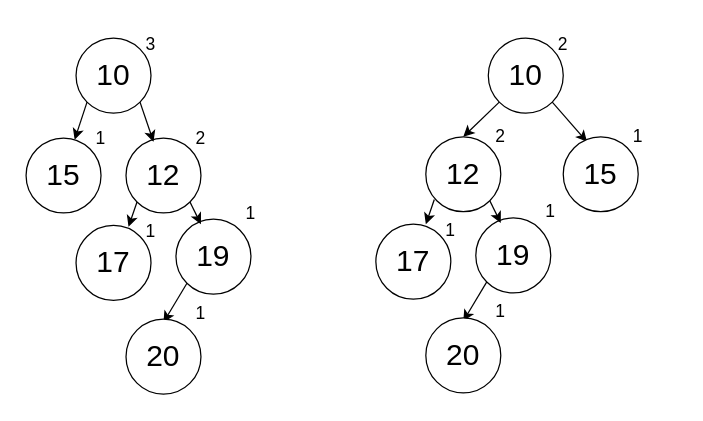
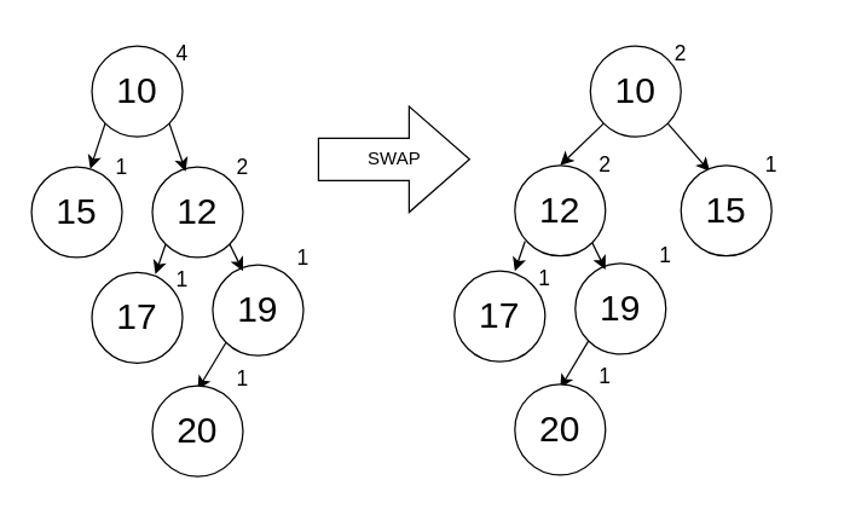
  <mxCell id="0" />
  <mxCell id="1" parent="0" />
  <mxCell id="2" style="edgeStyle=none;rounded=0;orthogonalLoop=1;jettySize=auto;html=1;exitX=0;exitY=1;exitDx=0;exitDy=0;entryX=0;entryY=0.75;entryDx=0;entryDy=0;fontSize=14;" parent="1" source="3" target="6" edge="1"><mxGeometry relative="1" as="geometry" /></mxCell>
  <mxCell id="3" value="&lt;font style=&quot;font-size: 24px&quot;&gt;19&lt;/font&gt;" style="ellipse;whiteSpace=wrap;html=1;aspect=fixed;" parent="1" vertex="1"><mxGeometry x="140" y="175" width="60" height="60" as="geometry" /></mxCell>
  <mxCell id="4" value="1" style="text;html=1;strokeColor=none;fillColor=none;align=center;verticalAlign=middle;whiteSpace=wrap;rounded=0;fontSize=14;" parent="1" vertex="1"><mxGeometry x="170" y="155" width="60" height="30" as="geometry" /></mxCell>
  <mxCell id="5" value="&lt;font style=&quot;font-size: 24px&quot;&gt;20&lt;/font&gt;" style="ellipse;whiteSpace=wrap;html=1;aspect=fixed;" parent="1" vertex="1"><mxGeometry x="100" y="255" width="60" height="60" as="geometry" /></mxCell>
  <mxCell id="6" value="1" style="text;html=1;strokeColor=none;fillColor=none;align=center;verticalAlign=middle;whiteSpace=wrap;rounded=0;fontSize=14;" parent="1" vertex="1"><mxGeometry x="130" y="235" width="60" height="30" as="geometry" /></mxCell>
  <mxCell id="7" style="rounded=0;orthogonalLoop=1;jettySize=auto;html=1;exitX=0;exitY=1;exitDx=0;exitDy=0;entryX=0.7;entryY=0.017;entryDx=0;entryDy=0;entryPerimeter=0;" edge="1" parent="1" source="9" target="10"><mxGeometry relative="1" as="geometry" /></mxCell>
  <mxCell id="8" style="edgeStyle=none;rounded=0;orthogonalLoop=1;jettySize=auto;html=1;exitX=1;exitY=1;exitDx=0;exitDy=0;entryX=0.333;entryY=0.067;entryDx=0;entryDy=0;entryPerimeter=0;" edge="1" parent="1" source="9" target="3"><mxGeometry relative="1" as="geometry" /></mxCell>
  <mxCell id="9" value="&lt;font style=&quot;font-size: 24px&quot;&gt;12&lt;/font&gt;" style="ellipse;whiteSpace=wrap;html=1;aspect=fixed;" vertex="1" parent="1"><mxGeometry x="100" y="110" width="60" height="60" as="geometry" /></mxCell>
  <mxCell id="10" value="&lt;font style=&quot;font-size: 24px&quot;&gt;17&lt;/font&gt;" style="ellipse;whiteSpace=wrap;html=1;aspect=fixed;" vertex="1" parent="1"><mxGeometry x="60" y="180" width="60" height="60" as="geometry" /></mxCell>
  <mxCell id="11" value="2" style="text;html=1;strokeColor=none;fillColor=none;align=center;verticalAlign=middle;whiteSpace=wrap;rounded=0;fontSize=14;" vertex="1" parent="1"><mxGeometry x="130" y="95" width="60" height="30" as="geometry" /></mxCell>
  <mxCell id="12" value="1" style="text;html=1;strokeColor=none;fillColor=none;align=center;verticalAlign=middle;whiteSpace=wrap;rounded=0;fontSize=14;" vertex="1" parent="1"><mxGeometry x="90" y="170" width="60" height="30" as="geometry" /></mxCell>
  <mxCell id="13" style="edgeStyle=none;rounded=0;orthogonalLoop=1;jettySize=auto;html=1;exitX=0;exitY=1;exitDx=0;exitDy=0;" edge="1" parent="1" source="15" target="16"><mxGeometry relative="1" as="geometry" /></mxCell>
  <mxCell id="14" style="edgeStyle=none;rounded=0;orthogonalLoop=1;jettySize=auto;html=1;exitX=1;exitY=1;exitDx=0;exitDy=0;entryX=0.367;entryY=0.05;entryDx=0;entryDy=0;entryPerimeter=0;" edge="1" parent="1" source="15" target="9"><mxGeometry relative="1" as="geometry" /></mxCell>
  <mxCell id="15" value="&lt;font style=&quot;font-size: 24px&quot;&gt;10&lt;/font&gt;" style="ellipse;whiteSpace=wrap;html=1;aspect=fixed;" vertex="1" parent="1"><mxGeometry x="60" y="30" width="60" height="60" as="geometry" /></mxCell>
  <mxCell id="16" value="&lt;font style=&quot;font-size: 24px&quot;&gt;15&lt;/font&gt;" style="ellipse;whiteSpace=wrap;html=1;aspect=fixed;" vertex="1" parent="1"><mxGeometry x="20" y="110" width="60" height="60" as="geometry" /></mxCell>
- <mxCell id="17" value="3" style="text;html=1;strokeColor=none;fillColor=none;align=center;verticalAlign=middle;whiteSpace=wrap;rounded=0;fontSize=14;" vertex="1" parent="1"><mxGeometry x="90" y="20" width="60" height="30" as="geometry" /></mxCell>
+ <mxCell id="17" value="4" style="text;html=1;strokeColor=none;fillColor=none;align=center;verticalAlign=middle;whiteSpace=wrap;rounded=0;fontSize=14;" vertex="1" parent="1"><mxGeometry x="90" y="20" width="60" height="30" as="geometry" /></mxCell>
  <mxCell id="18" value="1" style="text;html=1;strokeColor=none;fillColor=none;align=center;verticalAlign=middle;whiteSpace=wrap;rounded=0;fontSize=14;" vertex="1" parent="1"><mxGeometry x="50" y="95" width="60" height="30" as="geometry" /></mxCell>
  <mxCell id="19" style="edgeStyle=none;rounded=0;orthogonalLoop=1;jettySize=auto;html=1;exitX=0;exitY=1;exitDx=0;exitDy=0;entryX=0;entryY=0.75;entryDx=0;entryDy=0;fontSize=14;" edge="1" parent="1" source="20" target="23"><mxGeometry relative="1" as="geometry" /></mxCell>
  <mxCell id="20" value="&lt;font style=&quot;font-size: 24px&quot;&gt;19&lt;/font&gt;" style="ellipse;whiteSpace=wrap;html=1;aspect=fixed;" vertex="1" parent="1"><mxGeometry x="380" y="173.98" width="60" height="60" as="geometry" /></mxCell>
  <mxCell id="21" value="1" style="text;html=1;strokeColor=none;fillColor=none;align=center;verticalAlign=middle;whiteSpace=wrap;rounded=0;fontSize=14;" vertex="1" parent="1"><mxGeometry x="410" y="153.98" width="60" height="30" as="geometry" /></mxCell>
  <mxCell id="22" value="&lt;font style=&quot;font-size: 24px&quot;&gt;20&lt;/font&gt;" style="ellipse;whiteSpace=wrap;html=1;aspect=fixed;" vertex="1" parent="1"><mxGeometry x="340" y="253.98" width="60" height="60" as="geometry" /></mxCell>
  <mxCell id="23" value="1" style="text;html=1;strokeColor=none;fillColor=none;align=center;verticalAlign=middle;whiteSpace=wrap;rounded=0;fontSize=14;" vertex="1" parent="1"><mxGeometry x="370" y="233.98" width="60" height="30" as="geometry" /></mxCell>
  <mxCell id="24" style="rounded=0;orthogonalLoop=1;jettySize=auto;html=1;exitX=0;exitY=1;exitDx=0;exitDy=0;entryX=0.7;entryY=0.017;entryDx=0;entryDy=0;entryPerimeter=0;" edge="1" parent="1"><mxGeometry relative="1" as="geometry"><mxPoint x="346.787" y="159.173" as="sourcePoint" /><mxPoint x="340" y="178.98" as="targetPoint" /></mxGeometry></mxCell>
  <mxCell id="25" style="edgeStyle=none;rounded=0;orthogonalLoop=1;jettySize=auto;html=1;exitX=1;exitY=1;exitDx=0;exitDy=0;entryX=0.333;entryY=0.067;entryDx=0;entryDy=0;entryPerimeter=0;" edge="1" parent="1" source="26" target="20"><mxGeometry relative="1" as="geometry" /></mxCell>
  <mxCell id="26" value="&lt;font style=&quot;font-size: 24px&quot;&gt;12&lt;/font&gt;" style="ellipse;whiteSpace=wrap;html=1;aspect=fixed;" vertex="1" parent="1"><mxGeometry x="340" y="108.98" width="60" height="60" as="geometry" /></mxCell>
  <mxCell id="27" value="&lt;font style=&quot;font-size: 24px&quot;&gt;17&lt;/font&gt;" style="ellipse;whiteSpace=wrap;html=1;aspect=fixed;" vertex="1" parent="1"><mxGeometry x="300" y="178.98" width="60" height="60" as="geometry" /></mxCell>
  <mxCell id="28" value="2" style="text;html=1;strokeColor=none;fillColor=none;align=center;verticalAlign=middle;whiteSpace=wrap;rounded=0;fontSize=14;" vertex="1" parent="1"><mxGeometry x="370" y="93.98" width="60" height="30" as="geometry" /></mxCell>
  <mxCell id="29" value="1" style="text;html=1;strokeColor=none;fillColor=none;align=center;verticalAlign=middle;whiteSpace=wrap;rounded=0;fontSize=14;" vertex="1" parent="1"><mxGeometry x="330" y="168.98" width="60" height="30" as="geometry" /></mxCell>
  <mxCell id="30" style="edgeStyle=none;rounded=0;orthogonalLoop=1;jettySize=auto;html=1;exitX=1;exitY=1;exitDx=0;exitDy=0;entryX=0.317;entryY=0.067;entryDx=0;entryDy=0;entryPerimeter=0;" edge="1" parent="1" source="32" target="33"><mxGeometry relative="1" as="geometry" /></mxCell>
  <mxCell id="31" style="edgeStyle=none;rounded=0;orthogonalLoop=1;jettySize=auto;html=1;exitX=0;exitY=1;exitDx=0;exitDy=0;entryX=0;entryY=0.5;entryDx=0;entryDy=0;" edge="1" parent="1" source="32" target="28"><mxGeometry relative="1" as="geometry" /></mxCell>
  <mxCell id="32" value="&lt;font style=&quot;font-size: 24px&quot;&gt;10&lt;/font&gt;" style="ellipse;whiteSpace=wrap;html=1;aspect=fixed;" vertex="1" parent="1"><mxGeometry x="390" y="30" width="60" height="60" as="geometry" /></mxCell>
  <mxCell id="33" value="&lt;font style=&quot;font-size: 24px&quot;&gt;15&lt;/font&gt;" style="ellipse;whiteSpace=wrap;html=1;aspect=fixed;" vertex="1" parent="1"><mxGeometry x="450" y="108.98" width="60" height="60" as="geometry" /></mxCell>
  <mxCell id="34" value="2" style="text;html=1;strokeColor=none;fillColor=none;align=center;verticalAlign=middle;whiteSpace=wrap;rounded=0;fontSize=14;" vertex="1" parent="1"><mxGeometry x="420" y="20" width="60" height="30" as="geometry" /></mxCell>
  <mxCell id="35" value="1" style="text;html=1;strokeColor=none;fillColor=none;align=center;verticalAlign=middle;whiteSpace=wrap;rounded=0;fontSize=14;" vertex="1" parent="1"><mxGeometry x="480" y="93.98" width="60" height="30" as="geometry" /></mxCell>
+ <mxCell id="36" value="SWAP" style="html=1;shadow=0;dashed=0;align=center;verticalAlign=middle;shape=mxgraph.arrows2.arrow;dy=0.6;dx=40;notch=0;" vertex="1" parent="1"><mxGeometry x="210" y="70" width="100" height="70" as="geometry" /></mxCell>
